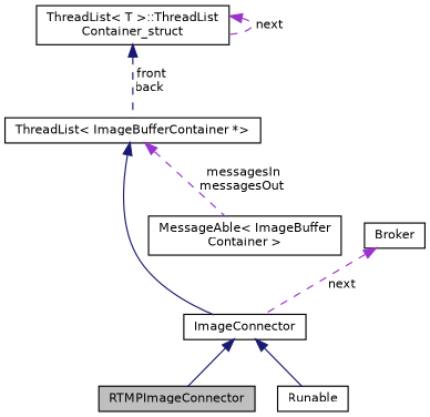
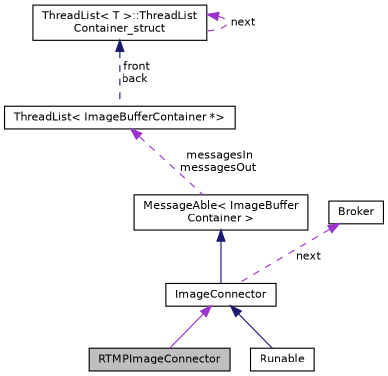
  digraph {
    node [color=black fillcolor=white fontname=Helvetica fontsize=10 shape=record style=filled]
    edge [color=midnightblue dir=back fontname=Helvetica fontsize=10 labelfontname=Helvetica labelfontsize=10 style=dashed]
    n1 [fillcolor=grey75 fontcolor=black height=0.2 label=RTMPImageConnector width=0.4]
    n2 [height=0.2 label=ImageConnector width=0.4]
    n3 [height=0.2 label=Runable width=0.4]
    n4 [height=0.2 label="MessageAble\< ImageBuffer\lContainer \>" width=0.4]
    n5 [height=0.2 label="ThreadList\< ImageBufferContainer *\>" width=0.4]
    n6 [height=0.2 label="ThreadList\< T \>::ThreadList\lContainer_struct" width=0.4]
    n7 [height=0.2 label=Broker width=0.4]
-   n2 -> n1 [style=solid]
+   n2 -> n1 [color=darkorchid3 style=solid]
    n2 -> n3 [style=solid]
-   n5 -> n2 [style=solid]
+   n4 -> n2 [style=solid]
    n5 -> n4 [color=darkorchid3 label=" messagesIn\nmessagesOut"]
    n6 -> n5 [label=" front\nback"]
    n6 -> n6 [color=darkorchid3 label=" next"]
    n7 -> n2 [color=darkorchid3 label=" next"]
  }
